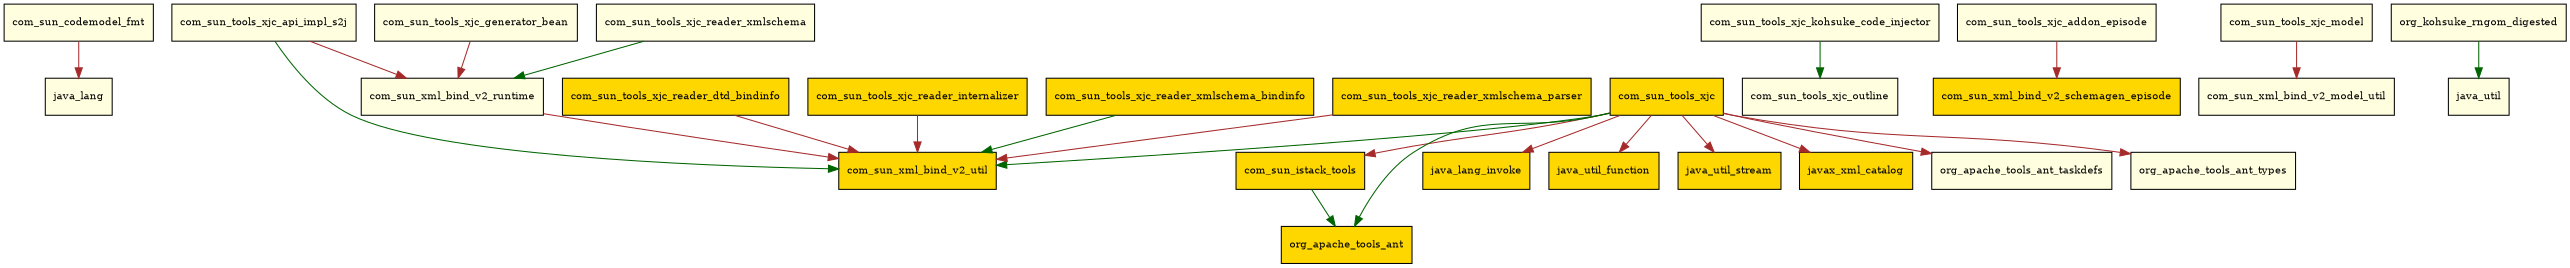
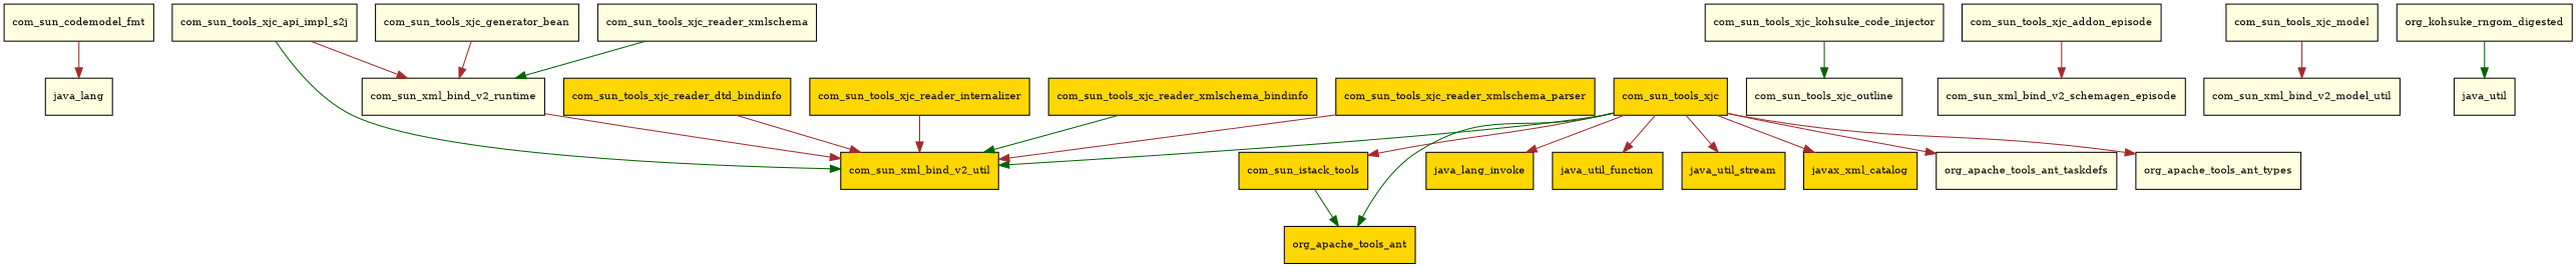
  digraph {
    node [fillcolor=lightyellow fontsize=10.0 shape=box style=filled]
    edge [color=brown]
    com_sun_codemodel_fmt
    java_lang
    com_sun_istack_tools [fillcolor=gold]
    org_apache_tools_ant [fillcolor=gold]
    com_sun_tools_xjc [fillcolor=gold]
    com_sun_xml_bind_v2_util [fillcolor=gold]
    java_lang_invoke [fillcolor=gold]
    java_util_function [fillcolor=gold]
    java_util_stream [fillcolor=gold]
    javax_xml_catalog [fillcolor=gold]
    org_apache_tools_ant_taskdefs
    org_apache_tools_ant_types
    n13 [label=com_sun_tools_xjc_kohsuke_code_injector]
    com_sun_tools_xjc_outline
    com_sun_tools_xjc_addon_episode
-   com_sun_xml_bind_v2_schemagen_episode [fillcolor=gold]
+   com_sun_xml_bind_v2_schemagen_episode
    com_sun_tools_xjc_api_impl_s2j
    com_sun_xml_bind_v2_runtime
    com_sun_tools_xjc_generator_bean
    com_sun_tools_xjc_model
    com_sun_xml_bind_v2_model_util
    com_sun_tools_xjc_reader_dtd_bindinfo [fillcolor=gold]
    com_sun_tools_xjc_reader_internalizer [fillcolor=gold]
    com_sun_tools_xjc_reader_xmlschema
    com_sun_tools_xjc_reader_xmlschema_bindinfo [fillcolor=gold]
    com_sun_tools_xjc_reader_xmlschema_parser [fillcolor=gold]
    org_kohsuke_rngom_digested
    java_util
    com_sun_codemodel_fmt -> java_lang
    com_sun_istack_tools -> org_apache_tools_ant [color=darkgreen]
    com_sun_tools_xjc -> com_sun_istack_tools
    com_sun_tools_xjc -> org_apache_tools_ant [color=darkgreen]
    com_sun_tools_xjc -> com_sun_xml_bind_v2_util [color=darkgreen]
    com_sun_tools_xjc -> java_lang_invoke
    com_sun_tools_xjc -> java_util_function
    com_sun_tools_xjc -> java_util_stream
    com_sun_tools_xjc -> javax_xml_catalog
    com_sun_tools_xjc -> org_apache_tools_ant_taskdefs
    com_sun_tools_xjc -> org_apache_tools_ant_types
    n13 -> com_sun_tools_xjc_outline [color=darkgreen]
    com_sun_tools_xjc_addon_episode -> com_sun_xml_bind_v2_schemagen_episode
    com_sun_tools_xjc_api_impl_s2j -> com_sun_xml_bind_v2_util [color=darkgreen]
    com_sun_tools_xjc_api_impl_s2j -> com_sun_xml_bind_v2_runtime
    com_sun_xml_bind_v2_runtime -> com_sun_xml_bind_v2_util
    com_sun_tools_xjc_generator_bean -> com_sun_xml_bind_v2_runtime
    com_sun_tools_xjc_model -> com_sun_xml_bind_v2_model_util
    com_sun_tools_xjc_reader_dtd_bindinfo -> com_sun_xml_bind_v2_util
    com_sun_tools_xjc_reader_internalizer -> com_sun_xml_bind_v2_util
    com_sun_tools_xjc_reader_xmlschema -> com_sun_xml_bind_v2_runtime [color=darkgreen]
    com_sun_tools_xjc_reader_xmlschema_bindinfo -> com_sun_xml_bind_v2_util [color=darkgreen]
    com_sun_tools_xjc_reader_xmlschema_parser -> com_sun_xml_bind_v2_util
    org_kohsuke_rngom_digested -> java_util [color=darkgreen]
  }
